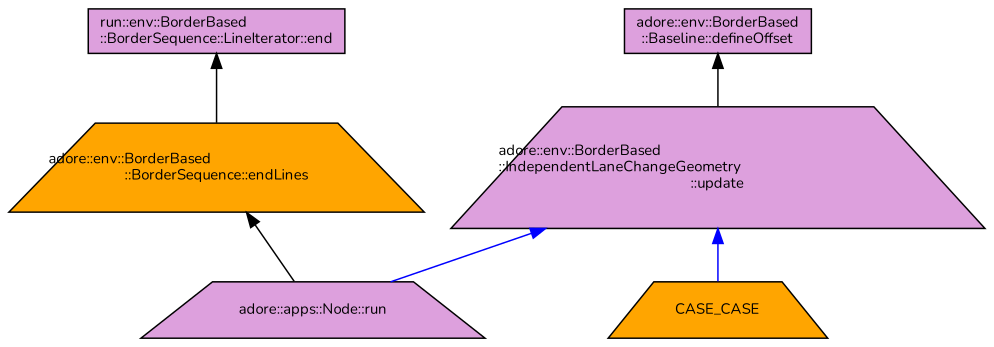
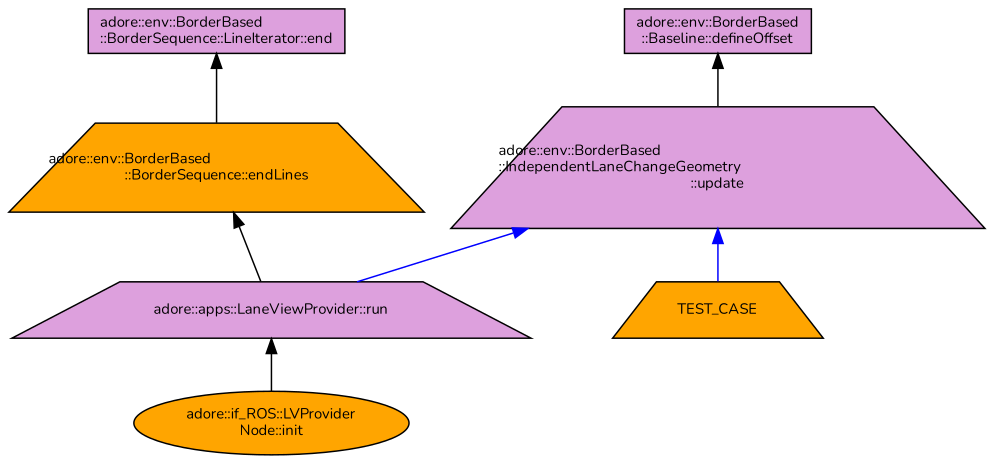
  digraph {
    fontname=Nunito
    rankdir=TB
    node [color=black fillcolor=plum fontname=Nunito fontsize=10 shape=trapezium style=filled]
    edge [color=black dir=back fontname=Nunito fontsize=10 labelfontname=Helvetica labelfontsize=10 style=solid]
-   n1 [fontcolor=black height=0.2 label="run::env::BorderBased\l::BorderSequence::LineIterator::end" shape=box width=0.4]
+   n1 [fontcolor=black height=0.2 label="adore::env::BorderBased\l::BorderSequence::LineIterator::end" shape=box width=0.4]
    n2 [fillcolor=orange height=0.2 label="adore::env::BorderBased\l::BorderSequence::endLines" width=0.4]
-   n3 [height=0.2 label="adore::apps::Node::run" width=0.4]
+   n3 [height=0.2 label="adore::apps::LaneViewProvider::run" width=0.4]
    n4 [height=0.2 label="adore::env::BorderBased\l::Baseline::defineOffset" shape=box width=0.4]
    n5 [height=0.2 label="adore::env::BorderBased\l::IndependentLaneChangeGeometry\l::update" width=0.4]
-   n6 [fillcolor=orange height=0.2 label=CASE_CASE width=0.4]
+   n6 [fillcolor=orange height=0.2 label=TEST_CASE width=0.4]
+   n7 [fillcolor=orange height=0.2 label="adore::if_ROS::LVProvider\lNode::init" shape=ellipse width=0.4]
    n1 -> n2
    n2 -> n3
+   n3 -> n7
    n4 -> n5
    n5 -> n3 [color=blue]
    n5 -> n6 [color=blue]
  }
